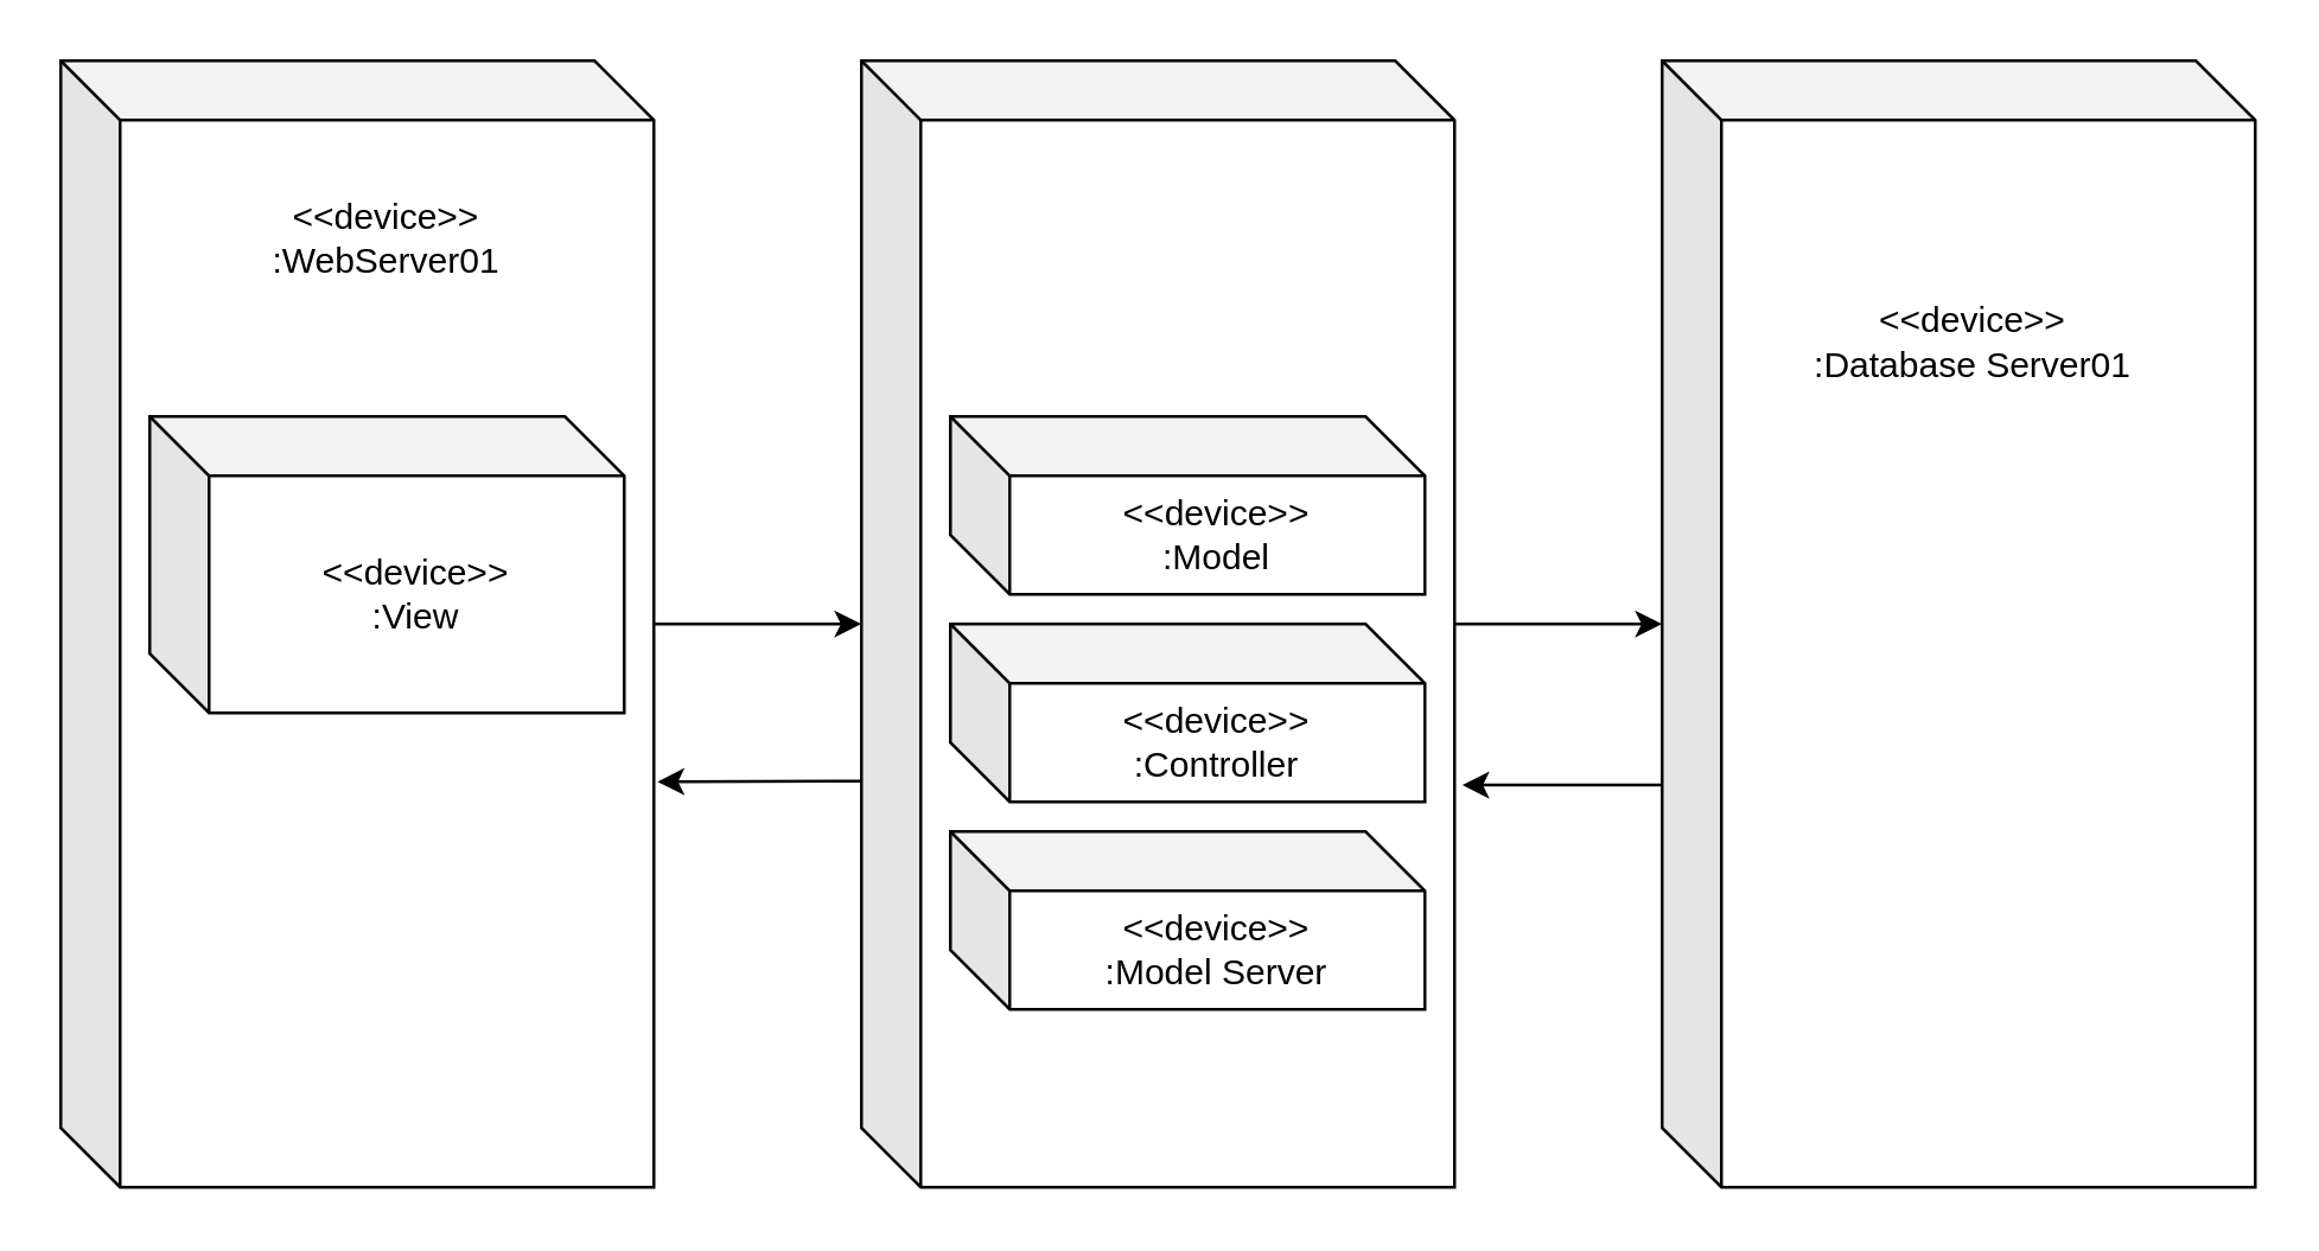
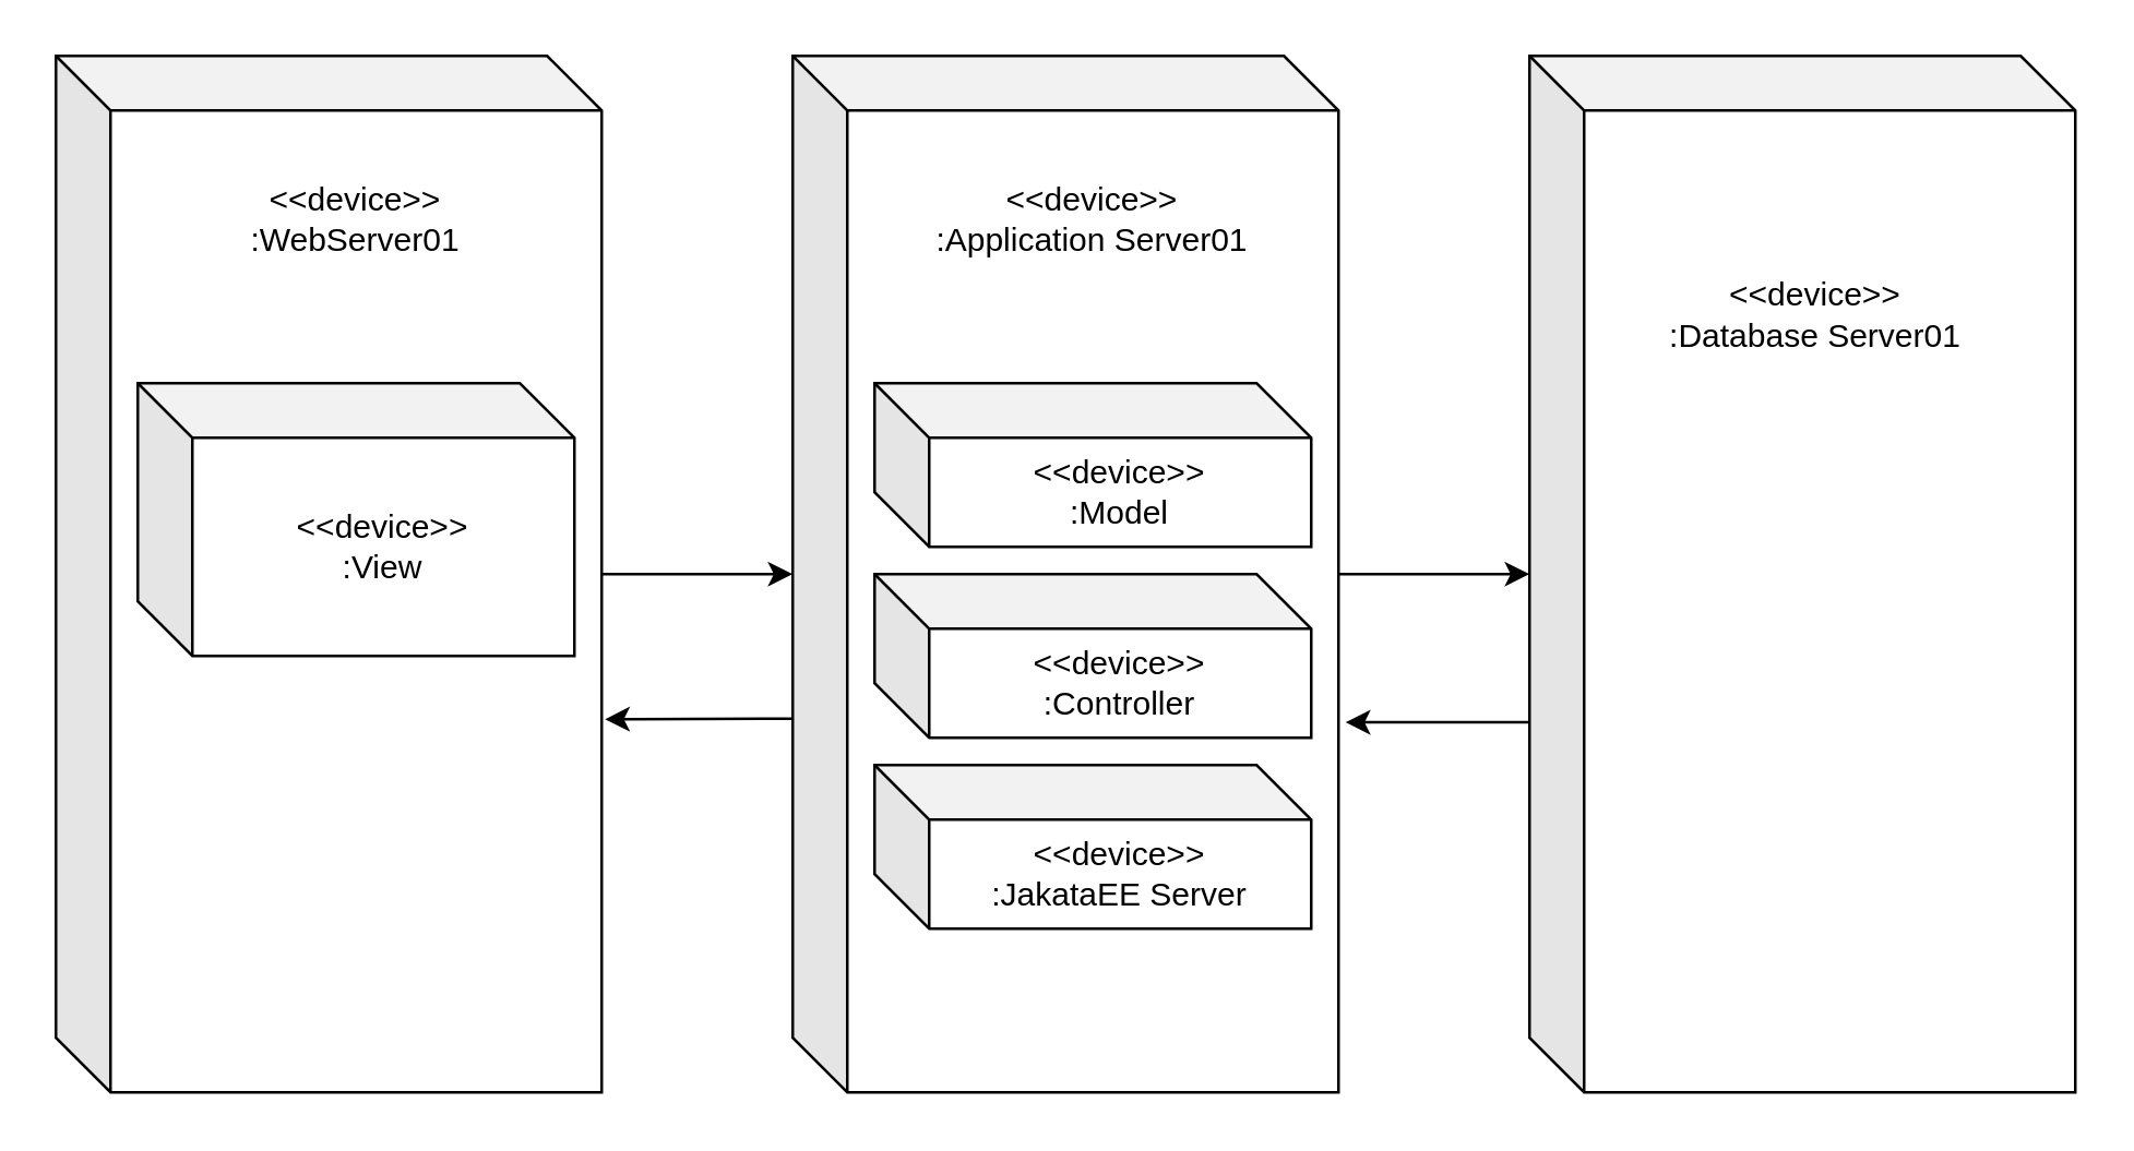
  <mxCell id="0" />
  <mxCell id="1" parent="0" />
  <mxCell id="2" style="edgeStyle=orthogonalEdgeStyle;rounded=0;orthogonalLoop=1;jettySize=auto;html=1;entryX=0;entryY=0.5;entryDx=0;entryDy=0;entryPerimeter=0;" edge="1" parent="1" source="3" target="9"><mxGeometry relative="1" as="geometry" /></mxCell>
  <mxCell id="3" value="" style="shape=cube;whiteSpace=wrap;html=1;boundedLbl=1;backgroundOutline=1;darkOpacity=0.05;darkOpacity2=0.1;" vertex="1" parent="1"><mxGeometry x="20" y="20" width="200" height="380" as="geometry" /></mxCell>
  <mxCell id="4" value="&amp;lt;&amp;lt;device&amp;gt;&amp;gt;&lt;br&gt;:WebServer01" style="text;html=1;strokeColor=none;fillColor=none;align=center;verticalAlign=middle;whiteSpace=wrap;rounded=0;" vertex="1" parent="1"><mxGeometry x="40" y="50" width="180" height="60" as="geometry" /></mxCell>
  <mxCell id="5" value="" style="shape=cube;whiteSpace=wrap;html=1;boundedLbl=1;backgroundOutline=1;darkOpacity=0.05;darkOpacity2=0.1;" vertex="1" parent="1"><mxGeometry x="50" y="140" width="160" height="100" as="geometry" /></mxCell>
  <mxCell id="6" value="&amp;lt;&amp;lt;device&amp;gt;&amp;gt;&lt;br&gt;:View" style="text;html=1;strokeColor=none;fillColor=none;align=center;verticalAlign=middle;whiteSpace=wrap;rounded=0;" vertex="1" parent="1"><mxGeometry x="50" y="170" width="180" height="60" as="geometry" /></mxCell>
  <mxCell id="7" style="edgeStyle=orthogonalEdgeStyle;rounded=0;orthogonalLoop=1;jettySize=auto;html=1;entryX=1.006;entryY=0.64;entryDx=0;entryDy=0;entryPerimeter=0;" edge="1" parent="1" source="9" target="3"><mxGeometry relative="1" as="geometry"><Array as="points"><mxPoint x="280" y="263" /><mxPoint x="280" y="263" /></Array></mxGeometry></mxCell>
  <mxCell id="8" style="edgeStyle=orthogonalEdgeStyle;rounded=0;orthogonalLoop=1;jettySize=auto;html=1;" edge="1" parent="1" source="9" target="18"><mxGeometry relative="1" as="geometry" /></mxCell>
  <mxCell id="9" value="" style="shape=cube;whiteSpace=wrap;html=1;boundedLbl=1;backgroundOutline=1;darkOpacity=0.05;darkOpacity2=0.1;" vertex="1" parent="1"><mxGeometry x="290" y="20" width="200" height="380" as="geometry" /></mxCell>
+ <mxCell id="10" value="&amp;lt;&amp;lt;device&amp;gt;&amp;gt;&lt;br&gt;:Application Server01" style="text;html=1;strokeColor=none;fillColor=none;align=center;verticalAlign=middle;whiteSpace=wrap;rounded=0;" vertex="1" parent="1"><mxGeometry x="310" y="50" width="180" height="60" as="geometry" /></mxCell>
  <mxCell id="11" value="" style="shape=cube;whiteSpace=wrap;html=1;boundedLbl=1;backgroundOutline=1;darkOpacity=0.05;darkOpacity2=0.1;" vertex="1" parent="1"><mxGeometry x="320" y="140" width="160" height="60" as="geometry" /></mxCell>
  <mxCell id="12" value="&amp;lt;&amp;lt;device&amp;gt;&amp;gt;&lt;br&gt;:Model" style="text;html=1;strokeColor=none;fillColor=none;align=center;verticalAlign=middle;whiteSpace=wrap;rounded=0;" vertex="1" parent="1"><mxGeometry x="340" y="150" width="140" height="60" as="geometry" /></mxCell>
  <mxCell id="13" value="" style="shape=cube;whiteSpace=wrap;html=1;boundedLbl=1;backgroundOutline=1;darkOpacity=0.05;darkOpacity2=0.1;" vertex="1" parent="1"><mxGeometry x="320" y="210" width="160" height="60" as="geometry" /></mxCell>
  <mxCell id="14" value="&amp;lt;&amp;lt;device&amp;gt;&amp;gt;&lt;br&gt;:Controller" style="text;html=1;strokeColor=none;fillColor=none;align=center;verticalAlign=middle;whiteSpace=wrap;rounded=0;" vertex="1" parent="1"><mxGeometry x="340" y="220" width="140" height="60" as="geometry" /></mxCell>
  <mxCell id="15" value="" style="shape=cube;whiteSpace=wrap;html=1;boundedLbl=1;backgroundOutline=1;darkOpacity=0.05;darkOpacity2=0.1;" vertex="1" parent="1"><mxGeometry x="320" y="280" width="160" height="60" as="geometry" /></mxCell>
- <mxCell id="16" value="&amp;lt;&amp;lt;device&amp;gt;&amp;gt;&lt;br&gt;:Model Server" style="text;html=1;strokeColor=none;fillColor=none;align=center;verticalAlign=middle;whiteSpace=wrap;rounded=0;" vertex="1" parent="1"><mxGeometry x="340" y="290" width="140" height="60" as="geometry" /></mxCell>
+ <mxCell id="16" value="&amp;lt;&amp;lt;device&amp;gt;&amp;gt;&lt;br&gt;:JakataEE Server" style="text;html=1;strokeColor=none;fillColor=none;align=center;verticalAlign=middle;whiteSpace=wrap;rounded=0;" vertex="1" parent="1"><mxGeometry x="340" y="290" width="140" height="60" as="geometry" /></mxCell>
  <mxCell id="17" style="edgeStyle=orthogonalEdgeStyle;rounded=0;orthogonalLoop=1;jettySize=auto;html=1;entryX=1.013;entryY=0.643;entryDx=0;entryDy=0;entryPerimeter=0;" edge="1" parent="1" source="18" target="9"><mxGeometry relative="1" as="geometry"><Array as="points"><mxPoint x="560" y="264" /><mxPoint x="560" y="264" /></Array></mxGeometry></mxCell>
  <mxCell id="18" value="" style="shape=cube;whiteSpace=wrap;html=1;boundedLbl=1;backgroundOutline=1;darkOpacity=0.05;darkOpacity2=0.1;" vertex="1" parent="1"><mxGeometry x="560" y="20" width="200" height="380" as="geometry" /></mxCell>
  <mxCell id="19" value="&amp;lt;&amp;lt;device&amp;gt;&amp;gt;&lt;br&gt;:Database Server01" style="text;html=1;strokeColor=none;fillColor=none;align=center;verticalAlign=middle;whiteSpace=wrap;rounded=0;" vertex="1" parent="1"><mxGeometry x="575" y="85" width="180" height="60" as="geometry" /></mxCell>
